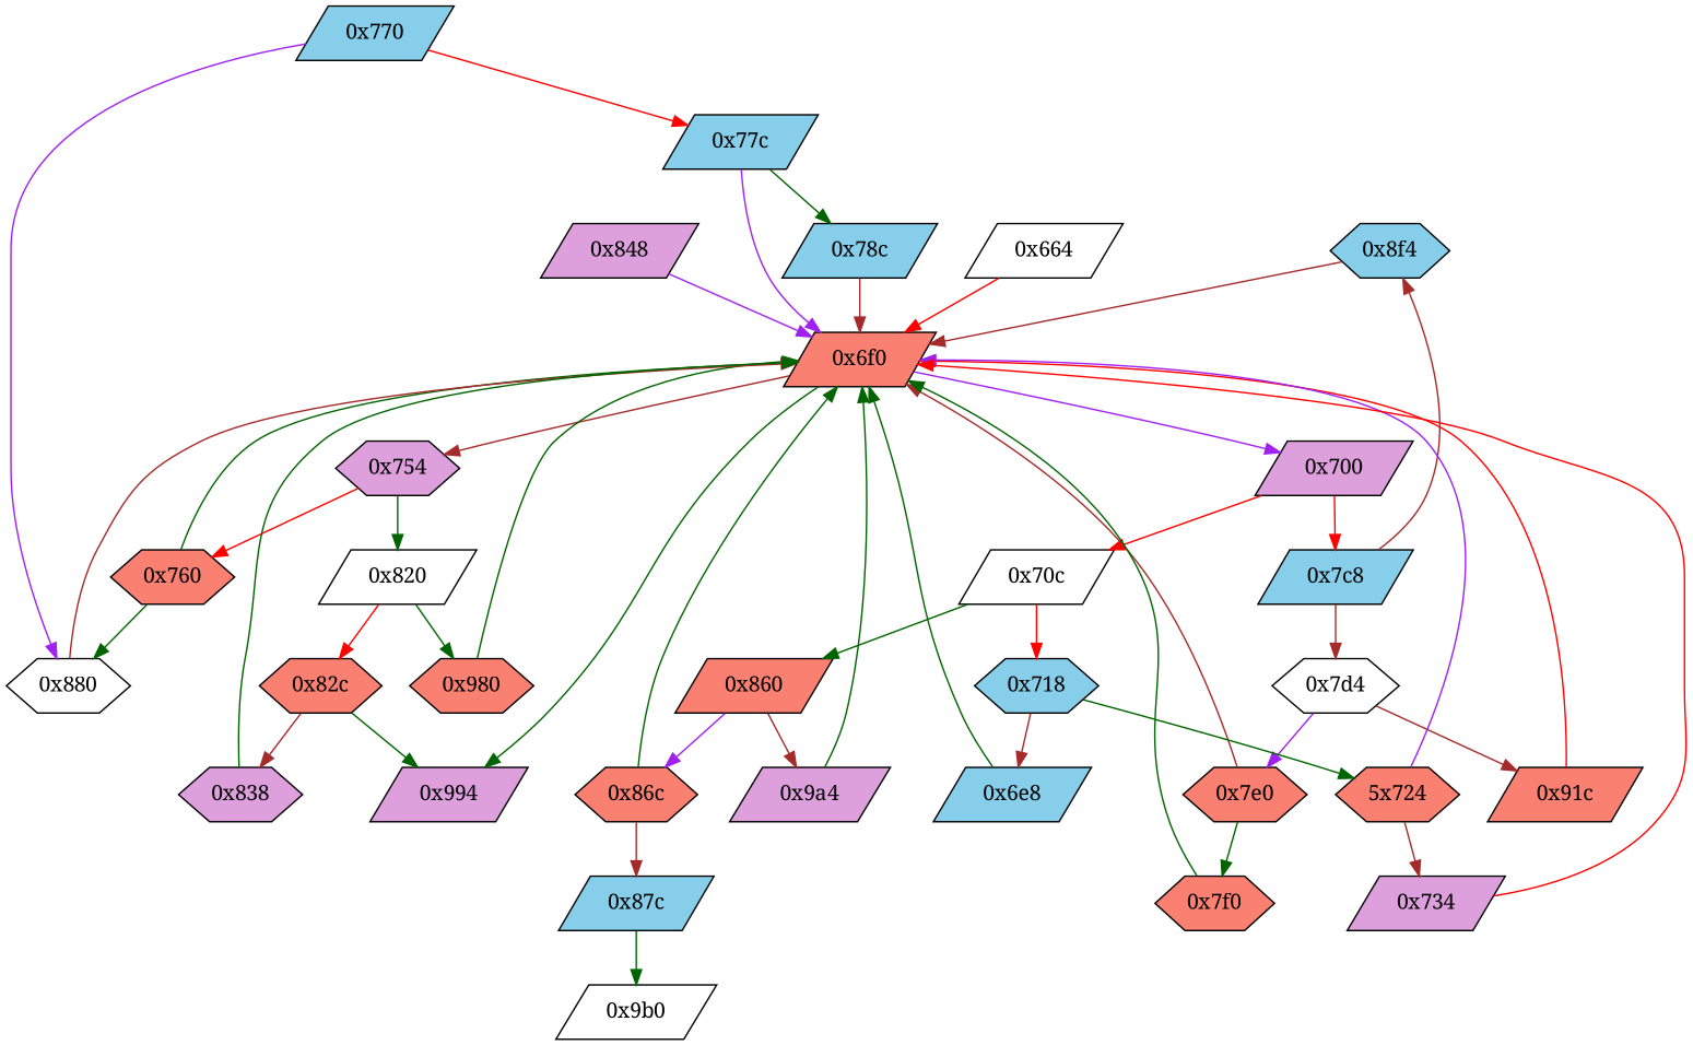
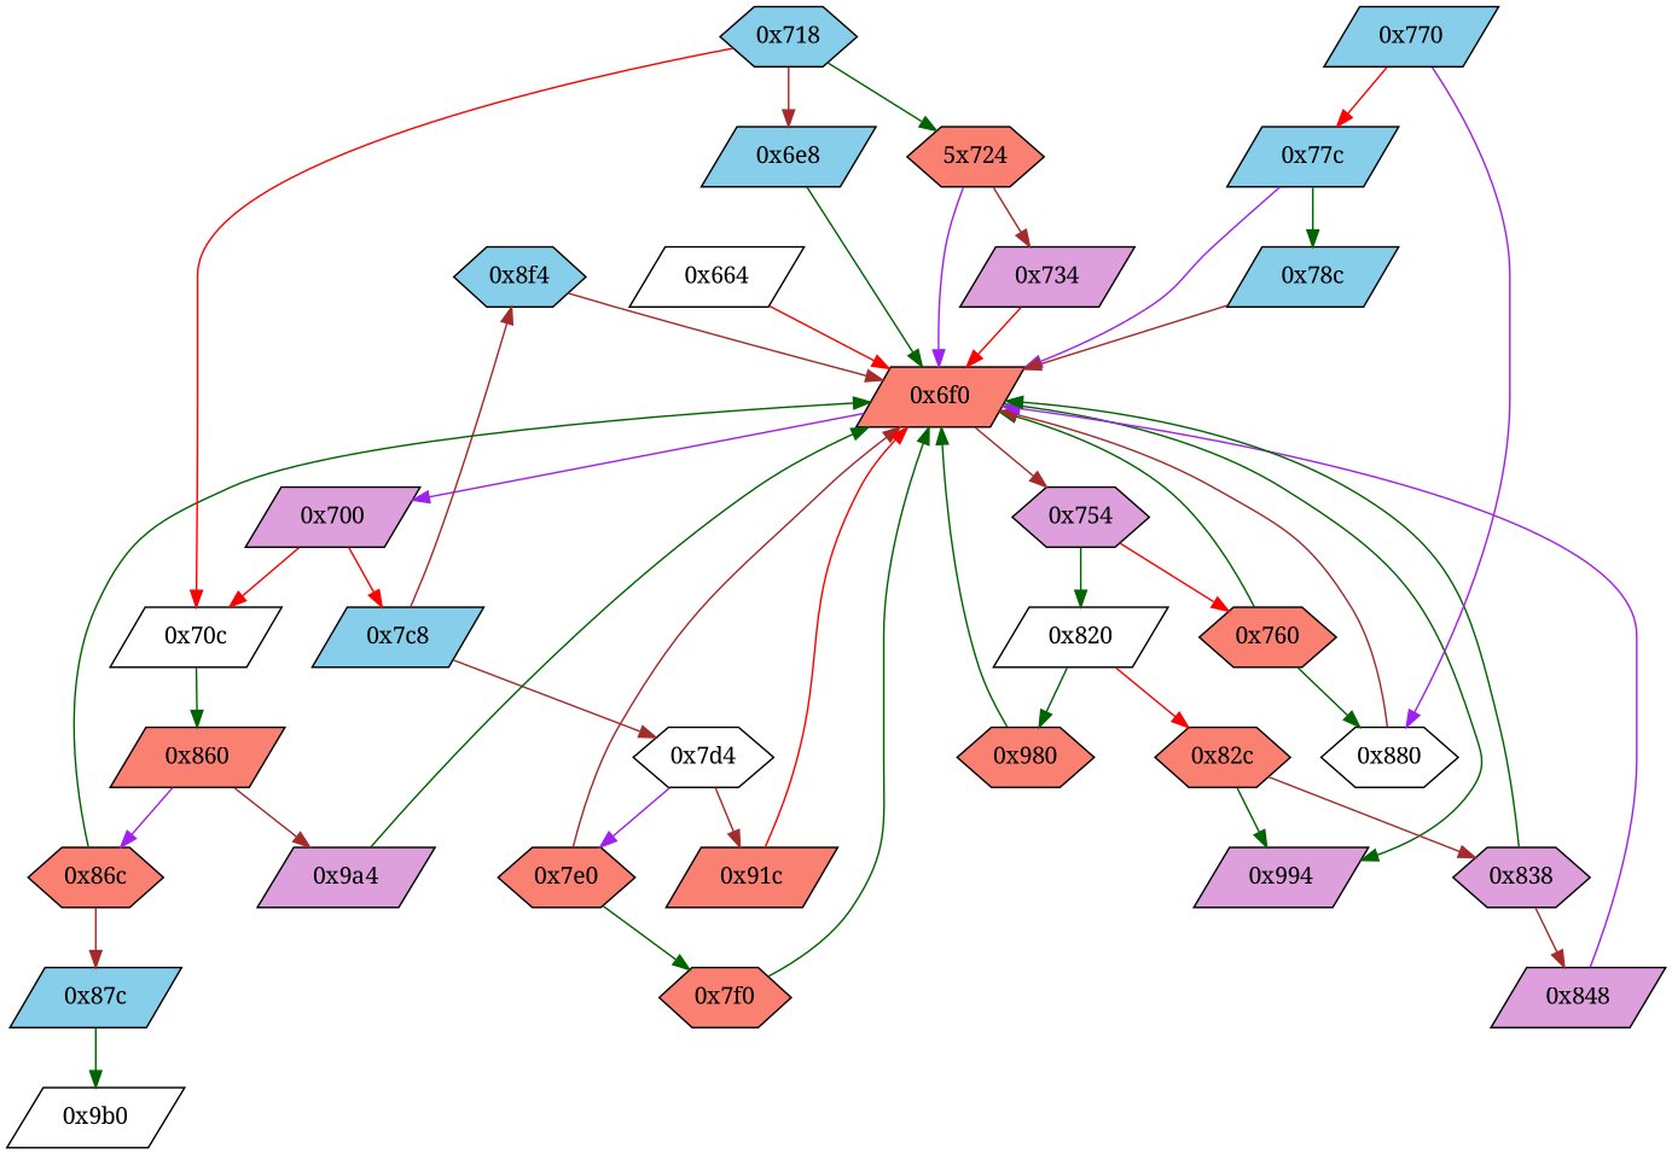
  strict digraph {
    fontname="Noto Serif"
    node [fillcolor=salmon fontname="Noto Serif" opcode="[u'ldr', u'cmp', u'b']" shape=parallelogram style=filled]
    edge [color=darkgreen fontname="Noto Serif"]
    "0x8f4" [fillcolor=skyblue opcode="[u'ldr', u'ldr', u'ldr', u'bl', u'ldr', u'ldr', u'add', u'rsb', u'rsb', u'b']" shape=hexagon]
    "0x6f0" [opcode="[u'mov', u'ldr', u'cmp', u'b']"]
    "0x754" [fillcolor=plum shape=hexagon]
    "0x700" [fillcolor=plum]
    "0x994" [fillcolor=plum opcode="[u'ldr', u'ldr', u'mov', u'b']"]
    "0x820" [fillcolor=white]
    "0x760" [opcode="[u'ldr', u'cmp', u'mov', u'b']" shape=hexagon]
    "0x7c8" [fillcolor=skyblue]
    "0x70c" [fillcolor=white]
    "0x980" [opcode="[u'str', u'mov', u'ldr', u'ldr', u'b']" shape=hexagon]
    "0x7d4" [fillcolor=white shape=hexagon]
    "0x7e0" [opcode="[u'ldr', u'cmp', u'mov', u'b']" shape=hexagon]
    "0x91c" [opcode="[u'ldr', u'ldr', u'mov', u'str', u'ldr', u'ldr', u'sub', u'cmp', u'mul', u'mvn', u'mov', u'mvn', u'orr', u'mov', u'cmn', u'mov', u'teq', u'ldr', u'mov', u'cmn', u'mov', u'mov', u'cmp', u'mov', u'b']"]
    "0x7f0" [opcode="[u'ldr', u'mov', u'mov', u'str', u'mov', u'ldr', u'bl', u'ldr', u'bl', u'ldr', u'add', u'b']" shape=hexagon]
    "0x6e8" [fillcolor=skyblue opcode="[u'ldr', u'mov']"]
    "0x87c" [fillcolor=skyblue opcode="[u'b']"]
    "0x9b0" [fillcolor=white opcode="[u'ldr', u'ldr', u'ldr', u'ldr', u'sub', u'mov', u'sub', u'pop']"]
    "0x86c" [opcode="[u'ldr', u'cmp', u'mov', u'b']" shape=hexagon]
    "0x860"
    "0x9a4" [fillcolor=plum opcode="[u'ldr', u'mov', u'b']"]
    "0x880" [fillcolor=white opcode="[u'ldr', u'ldr', u'mov', u'cmp', u'mov', u'mov', u'strb', u'ldr', u'ldr', u'sub', u'mul', u'ldr', u'mvn', u'eor', u'and', u'mov', u'mov', u'ldr', u'ldr', u'cmp', u'mov', u'teq', u'ldr', u'mov', u'cmp', u'mov', u'cmp', u'mov', u'b']" shape=hexagon]
    "0x848" [fillcolor=plum opcode="[u'ldrb', u'ldr', u'ldr', u'cmp', u'mov', u'b']"]
    "0x82c" [shape=hexagon]
    "0x838" [fillcolor=plum opcode="[u'ldr', u'cmp', u'mov', u'b']" shape=hexagon]
    "0x718" [fillcolor=skyblue shape=hexagon]
    n26 [label="5x724" opcode="[u'ldr', u'cmp', u'mov', u'b']" shape=hexagon]
    "0x734" [fillcolor=plum opcode="[u'str', u'ldr', u'ldr', u'ldr', u'ldr', u'cmp', u'mov', u'b']"]
    "0x770" [fillcolor=skyblue]
    "0x77c" [fillcolor=skyblue opcode="[u'ldr', u'cmp', u'mov', u'b']"]
    "0x78c" [fillcolor=skyblue opcode="[u'ldr', u'ldr', u'mov', u'ldr', u'ldrb', u'ldr', u'sub', u'str', u'ldr', u'ldr', u'sub', u'add', u'add', u'ldr', u'b']"]
    "0x664" [fillcolor=white opcode="[u'push', u'add', u'sub', u'str', u'ldr', u'cmp', u'add', u'ldr', u'ldr', u'str', u'ldr', u'ldr', u'str', u'sub', u'str', u'mov', u'ldr', u'ldr', u'ldr', u'str', u'ldr', u'str', u'ldr', u'str', u'ldr', u'str', u'ldr', u'add', u'str', u'ldr', u'add', u'str', u'b']"]
    "0x8f4" -> "0x6f0" [color=brown]
    "0x6f0" -> "0x754" [color=brown]
    "0x6f0" -> "0x700" [color=purple]
    "0x6f0" -> "0x994"
    "0x754" -> "0x820"
    "0x754" -> "0x760" [color=red]
    "0x700" -> "0x7c8" [color=red]
    "0x700" -> "0x70c" [color=red]
    "0x820" -> "0x980"
    "0x820" -> "0x82c" [color=red]
    "0x760" -> "0x6f0"
    "0x760" -> "0x880"
    "0x7c8" -> "0x8f4" [color=brown]
    "0x7c8" -> "0x7d4" [color=brown]
    "0x70c" -> "0x860"
-   "0x70c" -> "0x718" [color=red]
+   "0x718" -> "0x70c" [color=red]
    "0x980" -> "0x6f0"
    "0x7d4" -> "0x7e0" [color=purple]
    "0x7d4" -> "0x91c" [color=brown]
    "0x7e0" -> "0x6f0" [color=brown]
    "0x7e0" -> "0x7f0"
    "0x91c" -> "0x6f0" [color=red]
    "0x7f0" -> "0x6f0"
    "0x6e8" -> "0x6f0"
    "0x87c" -> "0x9b0"
    "0x86c" -> "0x6f0"
    "0x86c" -> "0x87c" [color=brown]
    "0x860" -> "0x86c" [color=purple]
    "0x860" -> "0x9a4" [color=brown]
    "0x9a4" -> "0x6f0"
    "0x880" -> "0x6f0" [color=brown]
    "0x848" -> "0x6f0" [color=purple]
    "0x82c" -> "0x994"
    "0x82c" -> "0x838" [color=brown]
    "0x838" -> "0x6f0"
+   "0x838" -> "0x848" [color=brown]
    "0x718" -> "0x6e8" [color=brown]
    "0x718" -> n26
    n26 -> "0x6f0" [color=purple]
    n26 -> "0x734" [color=brown]
    "0x734" -> "0x6f0" [color=red]
    "0x770" -> "0x880" [color=purple]
    "0x770" -> "0x77c" [color=red]
    "0x77c" -> "0x6f0" [color=purple]
    "0x77c" -> "0x78c"
    "0x78c" -> "0x6f0" [color=brown]
    "0x664" -> "0x6f0" [color=red]
  }
